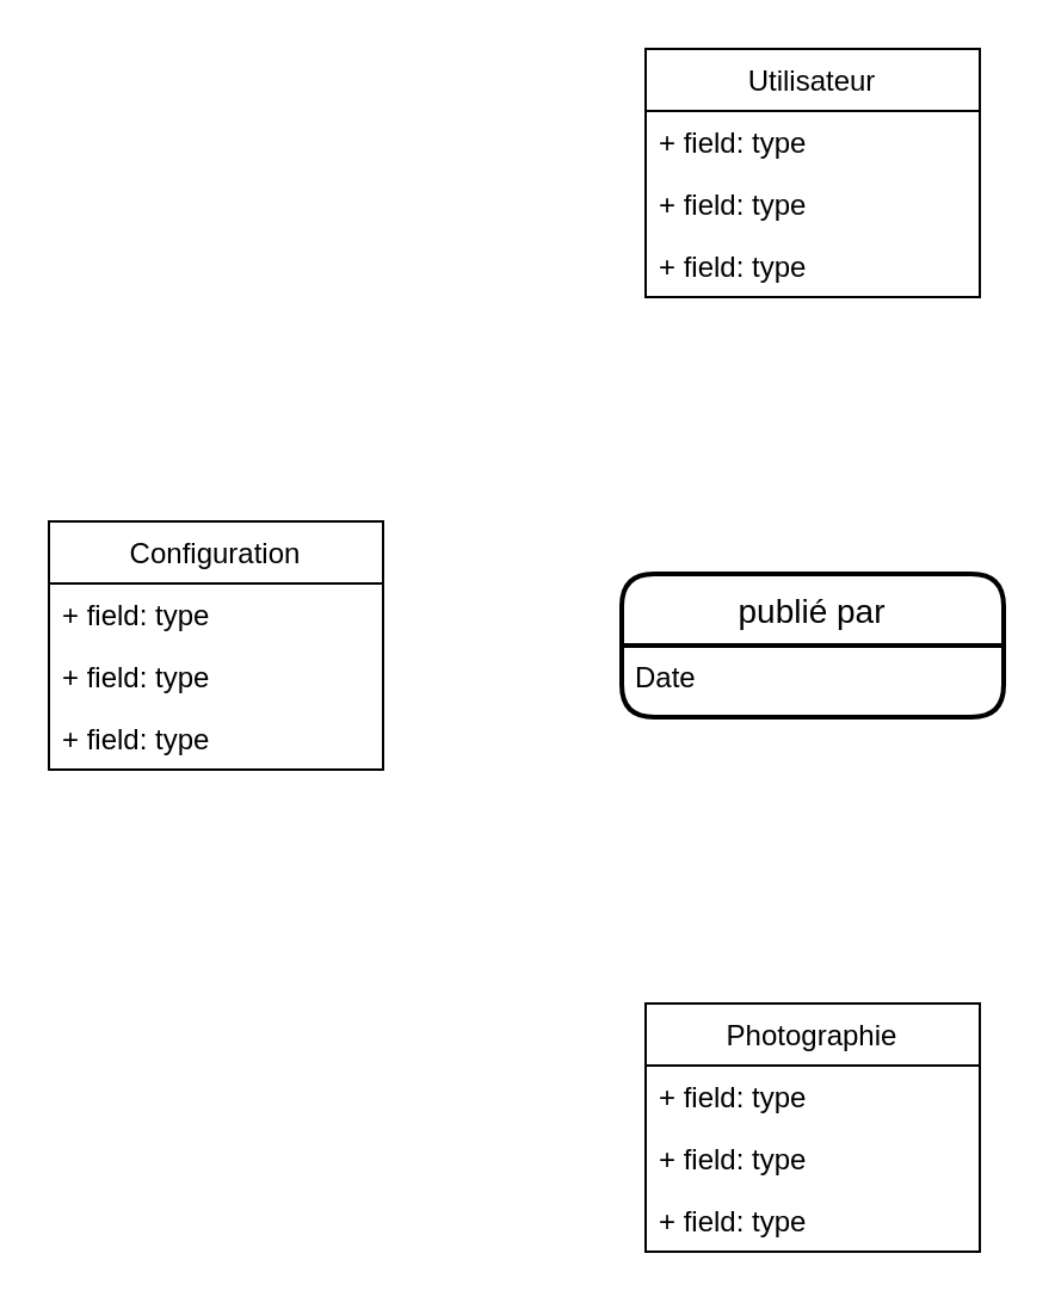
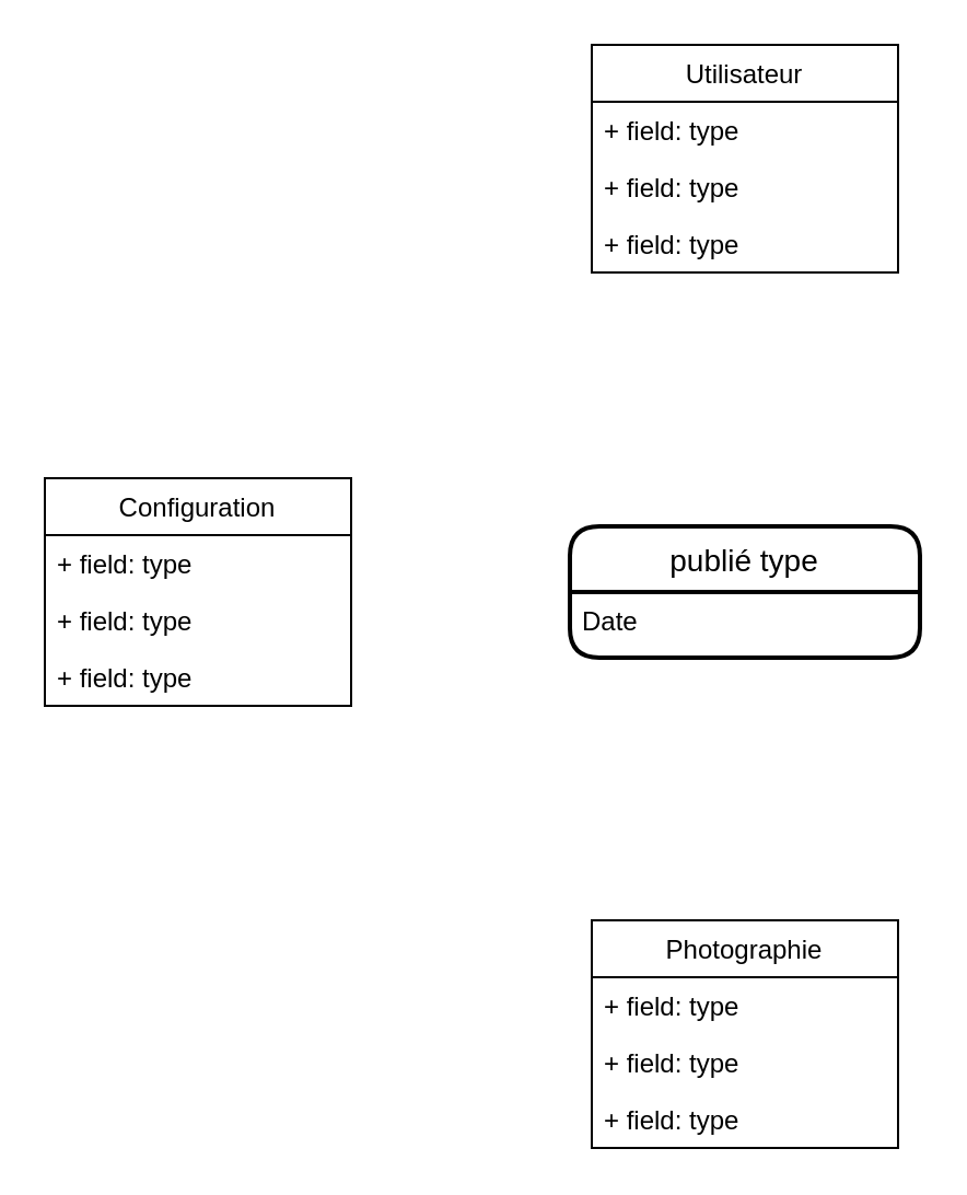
  <mxCell id="0" />
  <mxCell id="1" parent="0" />
- <mxCell id="2" value="publié par" style="swimlane;childLayout=stackLayout;horizontal=1;startSize=30;horizontalStack=0;rounded=1;fontSize=14;fontStyle=0;strokeWidth=2;resizeParent=0;resizeLast=1;shadow=0;dashed=0;align=center;" vertex="1" parent="1"><mxGeometry x="260" y="240" width="160" height="60" as="geometry" /></mxCell>
+ <mxCell id="2" value="publié type" style="swimlane;childLayout=stackLayout;horizontal=1;startSize=30;horizontalStack=0;rounded=1;fontSize=14;fontStyle=0;strokeWidth=2;resizeParent=0;resizeLast=1;shadow=0;dashed=0;align=center;" vertex="1" parent="1"><mxGeometry x="260" y="240" width="160" height="60" as="geometry" /></mxCell>
  <mxCell id="3" value="Date" style="align=left;strokeColor=none;fillColor=none;spacingLeft=4;fontSize=12;verticalAlign=top;resizable=0;rotatable=0;part=1;" vertex="1" parent="2"><mxGeometry y="30" width="160" height="30" as="geometry" /></mxCell>
  <mxCell id="4" value="Configuration" style="swimlane;fontStyle=0;childLayout=stackLayout;horizontal=1;startSize=26;fillColor=none;horizontalStack=0;resizeParent=1;resizeParentMax=0;resizeLast=0;collapsible=1;marginBottom=0;" vertex="1" parent="1"><mxGeometry x="20" y="218" width="140" height="104" as="geometry" /></mxCell>
  <mxCell id="5" value="+ field: type" style="text;strokeColor=none;fillColor=none;align=left;verticalAlign=top;spacingLeft=4;spacingRight=4;overflow=hidden;rotatable=0;points=[[0,0.5],[1,0.5]];portConstraint=eastwest;" vertex="1" parent="4"><mxGeometry y="26" width="140" height="26" as="geometry" /></mxCell>
  <mxCell id="6" value="+ field: type" style="text;strokeColor=none;fillColor=none;align=left;verticalAlign=top;spacingLeft=4;spacingRight=4;overflow=hidden;rotatable=0;points=[[0,0.5],[1,0.5]];portConstraint=eastwest;" vertex="1" parent="4"><mxGeometry y="52" width="140" height="26" as="geometry" /></mxCell>
  <mxCell id="7" value="+ field: type" style="text;strokeColor=none;fillColor=none;align=left;verticalAlign=top;spacingLeft=4;spacingRight=4;overflow=hidden;rotatable=0;points=[[0,0.5],[1,0.5]];portConstraint=eastwest;" vertex="1" parent="4"><mxGeometry y="78" width="140" height="26" as="geometry" /></mxCell>
  <mxCell id="8" value="Utilisateur" style="swimlane;fontStyle=0;childLayout=stackLayout;horizontal=1;startSize=26;fillColor=none;horizontalStack=0;resizeParent=1;resizeParentMax=0;resizeLast=0;collapsible=1;marginBottom=0;" vertex="1" parent="1"><mxGeometry x="270" y="20" width="140" height="104" as="geometry" /></mxCell>
  <mxCell id="9" value="+ field: type" style="text;strokeColor=none;fillColor=none;align=left;verticalAlign=top;spacingLeft=4;spacingRight=4;overflow=hidden;rotatable=0;points=[[0,0.5],[1,0.5]];portConstraint=eastwest;" vertex="1" parent="8"><mxGeometry y="26" width="140" height="26" as="geometry" /></mxCell>
  <mxCell id="10" value="+ field: type" style="text;strokeColor=none;fillColor=none;align=left;verticalAlign=top;spacingLeft=4;spacingRight=4;overflow=hidden;rotatable=0;points=[[0,0.5],[1,0.5]];portConstraint=eastwest;" vertex="1" parent="8"><mxGeometry y="52" width="140" height="26" as="geometry" /></mxCell>
  <mxCell id="11" value="+ field: type" style="text;strokeColor=none;fillColor=none;align=left;verticalAlign=top;spacingLeft=4;spacingRight=4;overflow=hidden;rotatable=0;points=[[0,0.5],[1,0.5]];portConstraint=eastwest;" vertex="1" parent="8"><mxGeometry y="78" width="140" height="26" as="geometry" /></mxCell>
  <mxCell id="12" value="Photographie" style="swimlane;fontStyle=0;childLayout=stackLayout;horizontal=1;startSize=26;fillColor=none;horizontalStack=0;resizeParent=1;resizeParentMax=0;resizeLast=0;collapsible=1;marginBottom=0;" vertex="1" parent="1"><mxGeometry x="270" y="420" width="140" height="104" as="geometry" /></mxCell>
  <mxCell id="13" value="+ field: type" style="text;strokeColor=none;fillColor=none;align=left;verticalAlign=top;spacingLeft=4;spacingRight=4;overflow=hidden;rotatable=0;points=[[0,0.5],[1,0.5]];portConstraint=eastwest;" vertex="1" parent="12"><mxGeometry y="26" width="140" height="26" as="geometry" /></mxCell>
  <mxCell id="14" value="+ field: type" style="text;strokeColor=none;fillColor=none;align=left;verticalAlign=top;spacingLeft=4;spacingRight=4;overflow=hidden;rotatable=0;points=[[0,0.5],[1,0.5]];portConstraint=eastwest;" vertex="1" parent="12"><mxGeometry y="52" width="140" height="26" as="geometry" /></mxCell>
  <mxCell id="15" value="+ field: type" style="text;strokeColor=none;fillColor=none;align=left;verticalAlign=top;spacingLeft=4;spacingRight=4;overflow=hidden;rotatable=0;points=[[0,0.5],[1,0.5]];portConstraint=eastwest;" vertex="1" parent="12"><mxGeometry y="78" width="140" height="26" as="geometry" /></mxCell>
